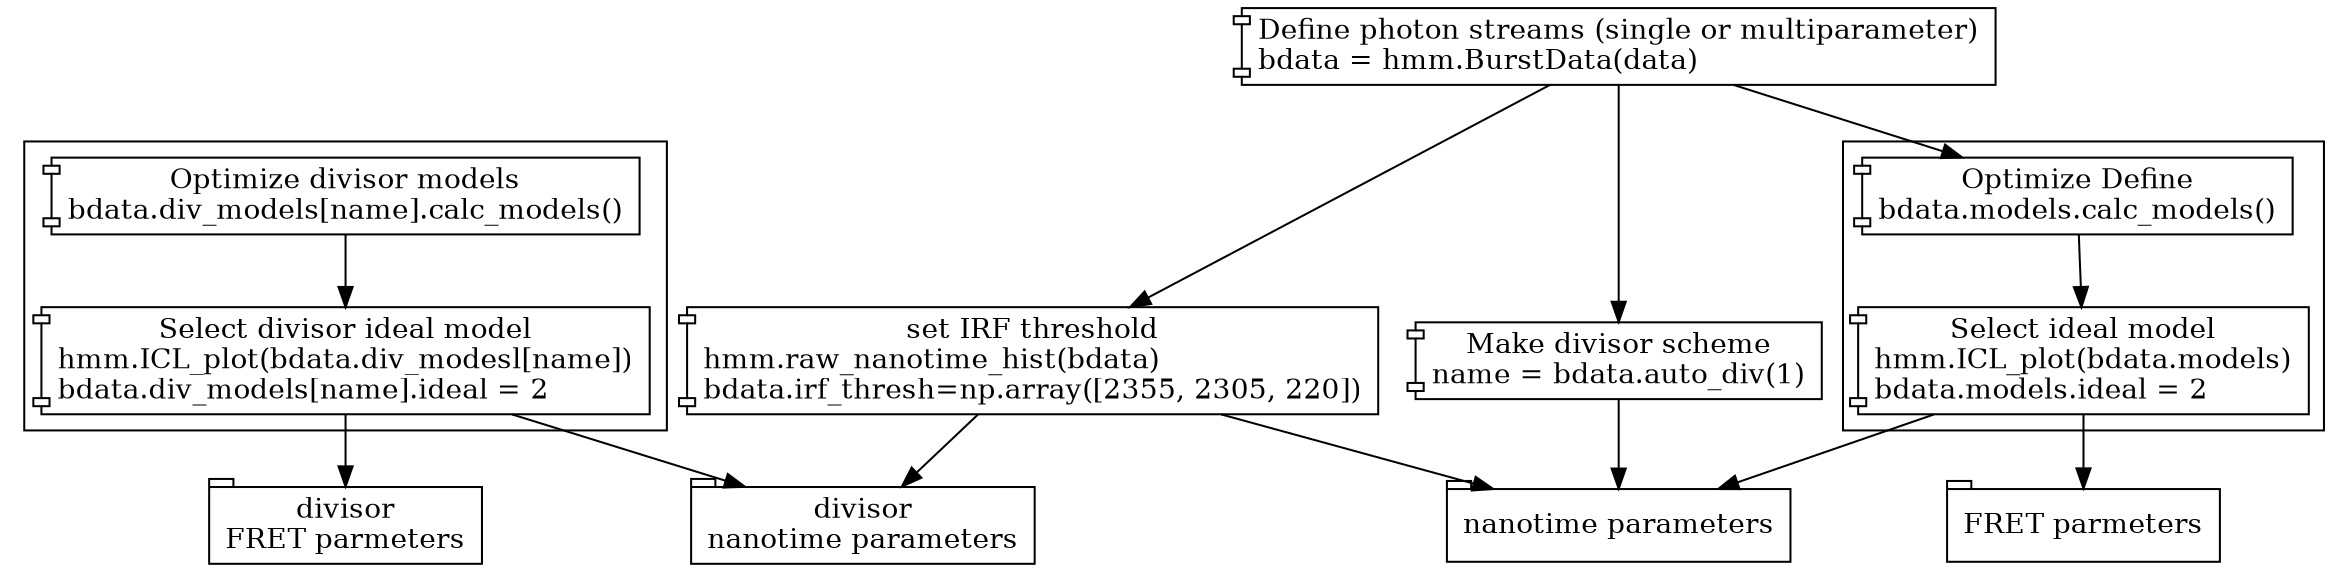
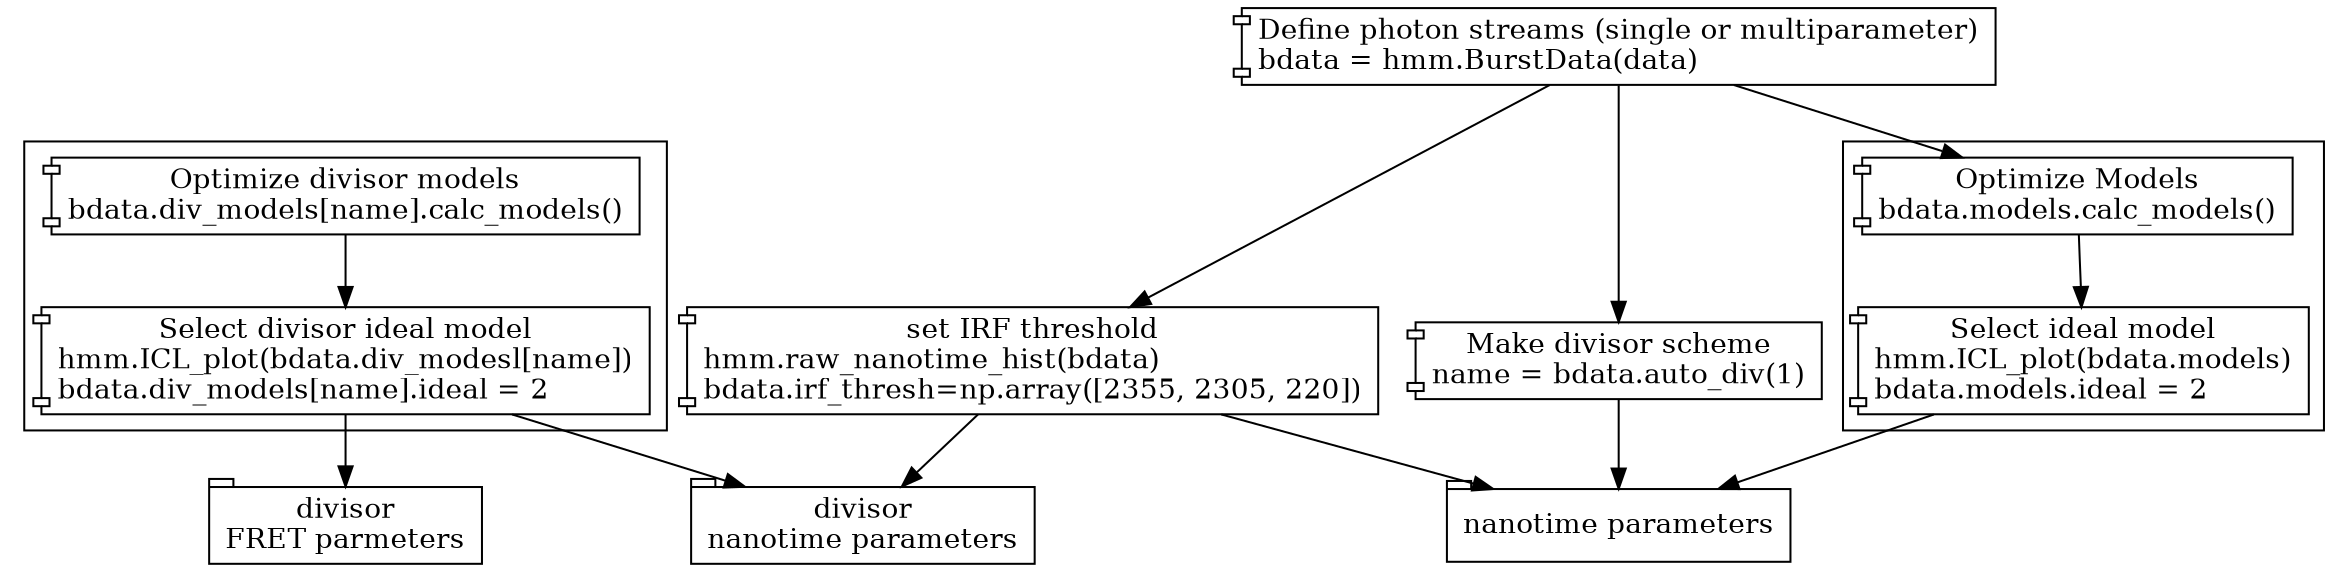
  digraph {
    node [shape=component]
    n1 [label="Make divisor scheme\nname = bdata.auto_div(1)\l"]
    n2 [label="set IRF threshold\nhmm.raw_nanotime_hist(bdata)\lbdata.irf_thresh=np.array([2355, 2305, 220])\l"]
-   n3 [label="FRET parmeters" shape=tab]
    n4 [label="nanotime parameters" shape=tab]
    n5 [label="divisor\nFRET parmeters" shape=tab]
    n6 [label="divisor\nnanotime parameters" shape=tab]
-   n7 [label="Optimize Define\nbdata.models.calc_models()\l"]
+   n7 [label="Optimize Models\nbdata.models.calc_models()\l"]
    n8 [label="Select ideal model\nhmm.ICL_plot(bdata.models)\lbdata.models.ideal = 2\l"]
    n9 [label="Optimize divisor models\nbdata.div_models[name].calc_models()\l"]
    n10 [label="Select divisor ideal model\nhmm.ICL_plot(bdata.div_modesl[name])\lbdata.div_models[name].ideal = 2\l"]
    n11 [label="Define photon streams (single or multiparameter)\nbdata = hmm.BurstData(data)\l"]
    subgraph sub_1 {
      rank=same
      n1
      n2
    }
    subgraph sub_2 {
      rank=same
-     n3
      n4
      n5
      n6
    }
    subgraph cluster_3 {
      n7
      n8
    }
    subgraph cluster_4 {
      n9
      n10
    }
    subgraph cluster_5 {
    }
    n1 -> n4
    n2 -> n4
    n2 -> n6
    n7 -> n8
-   n8 -> n3
    n8 -> n4
    n9 -> n10
    n10 -> n5
    n10 -> n6
    n11 -> n1
    n11 -> n2
    n11 -> n7
  }
